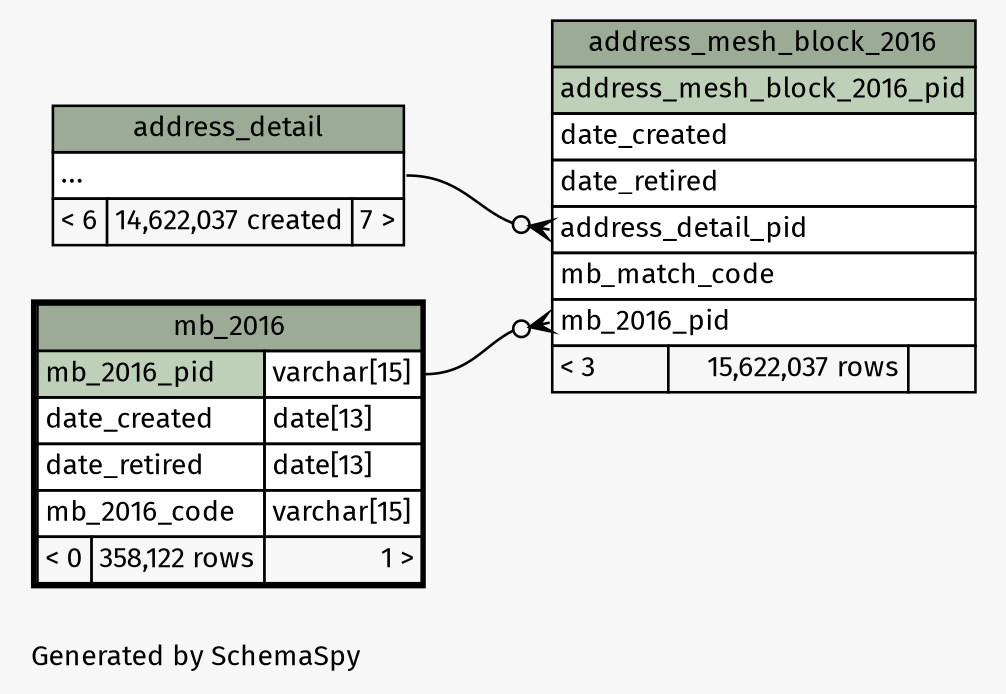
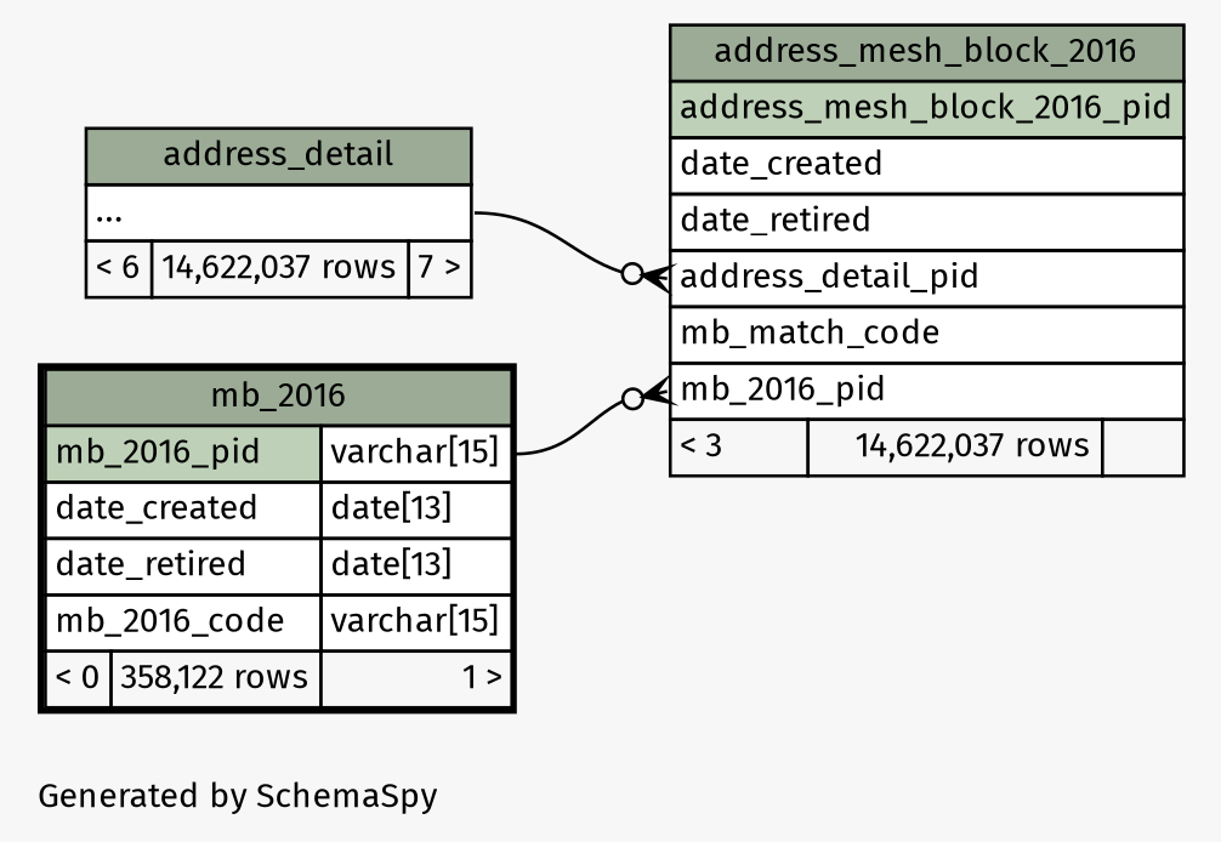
  digraph {
    bgcolor="#f7f7f7"
    fontname="Fira Sans"
    fontsize=11
    label="\nGenerated by SchemaSpy"
    labeljust=l
    nodesep=0.18
    rankdir=RL
    ranksep=0.46
    node [fontname="Fira Sans" fontsize=11 shape=plaintext]
    edge [arrowhead=none arrowsize=0.8 arrowtail=crowodot dir=back fontname="Fira Sans"]
-   n1 [label=<     <TABLE BORDER="0" CELLBORDER="1" CELLSPACING="0" BGCOLOR="#ffffff">       <TR><TD COLSPAN="3" BGCOLOR="#9bab96" ALIGN="CENTER">address_mesh_block_2016</TD></TR>       <TR><TD PORT="address_mesh_block_2016_pid" COLSPAN="3" BGCOLOR="#bed1b8" ALIGN="LEFT">address_mesh_block_2016_pid</TD></TR>       <TR><TD PORT="date_created" COLSPAN="3" ALIGN="LEFT">date_created</TD></TR>       <TR><TD PORT="date_retired" COLSPAN="3" ALIGN="LEFT">date_retired</TD></TR>       <TR><TD PORT="address_detail_pid" COLSPAN="3" ALIGN="LEFT">address_detail_pid</TD></TR>       <TR><TD PORT="mb_match_code" COLSPAN="3" ALIGN="LEFT">mb_match_code</TD></TR>       <TR><TD PORT="mb_2016_pid" COLSPAN="3" ALIGN="LEFT">mb_2016_pid</TD></TR>       <TR><TD ALIGN="LEFT" BGCOLOR="#f7f7f7">&lt; 3</TD><TD ALIGN="RIGHT" BGCOLOR="#f7f7f7">15,622,037 rows</TD><TD ALIGN="RIGHT" BGCOLOR="#f7f7f7">  </TD></TR>     </TABLE>>]
-   n2 [label=<     <TABLE BORDER="0" CELLBORDER="1" CELLSPACING="0" BGCOLOR="#ffffff">       <TR><TD COLSPAN="3" BGCOLOR="#9bab96" ALIGN="CENTER">address_detail</TD></TR>       <TR><TD PORT="elipses" COLSPAN="3" ALIGN="LEFT">...</TD></TR>       <TR><TD ALIGN="LEFT" BGCOLOR="#f7f7f7">&lt; 6</TD><TD ALIGN="RIGHT" BGCOLOR="#f7f7f7">14,622,037 created</TD><TD ALIGN="RIGHT" BGCOLOR="#f7f7f7">7 &gt;</TD></TR>     </TABLE>>]
+   n1 [label=<     <TABLE BORDER="0" CELLBORDER="1" CELLSPACING="0" BGCOLOR="#ffffff">       <TR><TD COLSPAN="3" BGCOLOR="#9bab96" ALIGN="CENTER">address_mesh_block_2016</TD></TR>       <TR><TD PORT="address_mesh_block_2016_pid" COLSPAN="3" BGCOLOR="#bed1b8" ALIGN="LEFT">address_mesh_block_2016_pid</TD></TR>       <TR><TD PORT="date_created" COLSPAN="3" ALIGN="LEFT">date_created</TD></TR>       <TR><TD PORT="date_retired" COLSPAN="3" ALIGN="LEFT">date_retired</TD></TR>       <TR><TD PORT="address_detail_pid" COLSPAN="3" ALIGN="LEFT">address_detail_pid</TD></TR>       <TR><TD PORT="mb_match_code" COLSPAN="3" ALIGN="LEFT">mb_match_code</TD></TR>       <TR><TD PORT="mb_2016_pid" COLSPAN="3" ALIGN="LEFT">mb_2016_pid</TD></TR>       <TR><TD ALIGN="LEFT" BGCOLOR="#f7f7f7">&lt; 3</TD><TD ALIGN="RIGHT" BGCOLOR="#f7f7f7">14,622,037 rows</TD><TD ALIGN="RIGHT" BGCOLOR="#f7f7f7">  </TD></TR>     </TABLE>>]
+   n2 [label=<     <TABLE BORDER="0" CELLBORDER="1" CELLSPACING="0" BGCOLOR="#ffffff">       <TR><TD COLSPAN="3" BGCOLOR="#9bab96" ALIGN="CENTER">address_detail</TD></TR>       <TR><TD PORT="elipses" COLSPAN="3" ALIGN="LEFT">...</TD></TR>       <TR><TD ALIGN="LEFT" BGCOLOR="#f7f7f7">&lt; 6</TD><TD ALIGN="RIGHT" BGCOLOR="#f7f7f7">14,622,037 rows</TD><TD ALIGN="RIGHT" BGCOLOR="#f7f7f7">7 &gt;</TD></TR>     </TABLE>>]
    n3 [label=<     <TABLE BORDER="2" CELLBORDER="1" CELLSPACING="0" BGCOLOR="#ffffff">       <TR><TD COLSPAN="3" BGCOLOR="#9bab96" ALIGN="CENTER">mb_2016</TD></TR>       <TR><TD PORT="mb_2016_pid" COLSPAN="2" BGCOLOR="#bed1b8" ALIGN="LEFT">mb_2016_pid</TD><TD PORT="mb_2016_pid.type" ALIGN="LEFT">varchar[15]</TD></TR>       <TR><TD PORT="date_created" COLSPAN="2" ALIGN="LEFT">date_created</TD><TD PORT="date_created.type" ALIGN="LEFT">date[13]</TD></TR>       <TR><TD PORT="date_retired" COLSPAN="2" ALIGN="LEFT">date_retired</TD><TD PORT="date_retired.type" ALIGN="LEFT">date[13]</TD></TR>       <TR><TD PORT="mb_2016_code" COLSPAN="2" ALIGN="LEFT">mb_2016_code</TD><TD PORT="mb_2016_code.type" ALIGN="LEFT">varchar[15]</TD></TR>       <TR><TD ALIGN="LEFT" BGCOLOR="#f7f7f7">&lt; 0</TD><TD ALIGN="RIGHT" BGCOLOR="#f7f7f7">358,122 rows</TD><TD ALIGN="RIGHT" BGCOLOR="#f7f7f7">1 &gt;</TD></TR>     </TABLE>>]
    n1 -> n2 [headport="elipses:e" tailport="address_detail_pid:w"]
    n1 -> n3 [headport="mb_2016_pid.type:e" tailport="mb_2016_pid:w"]
  }
